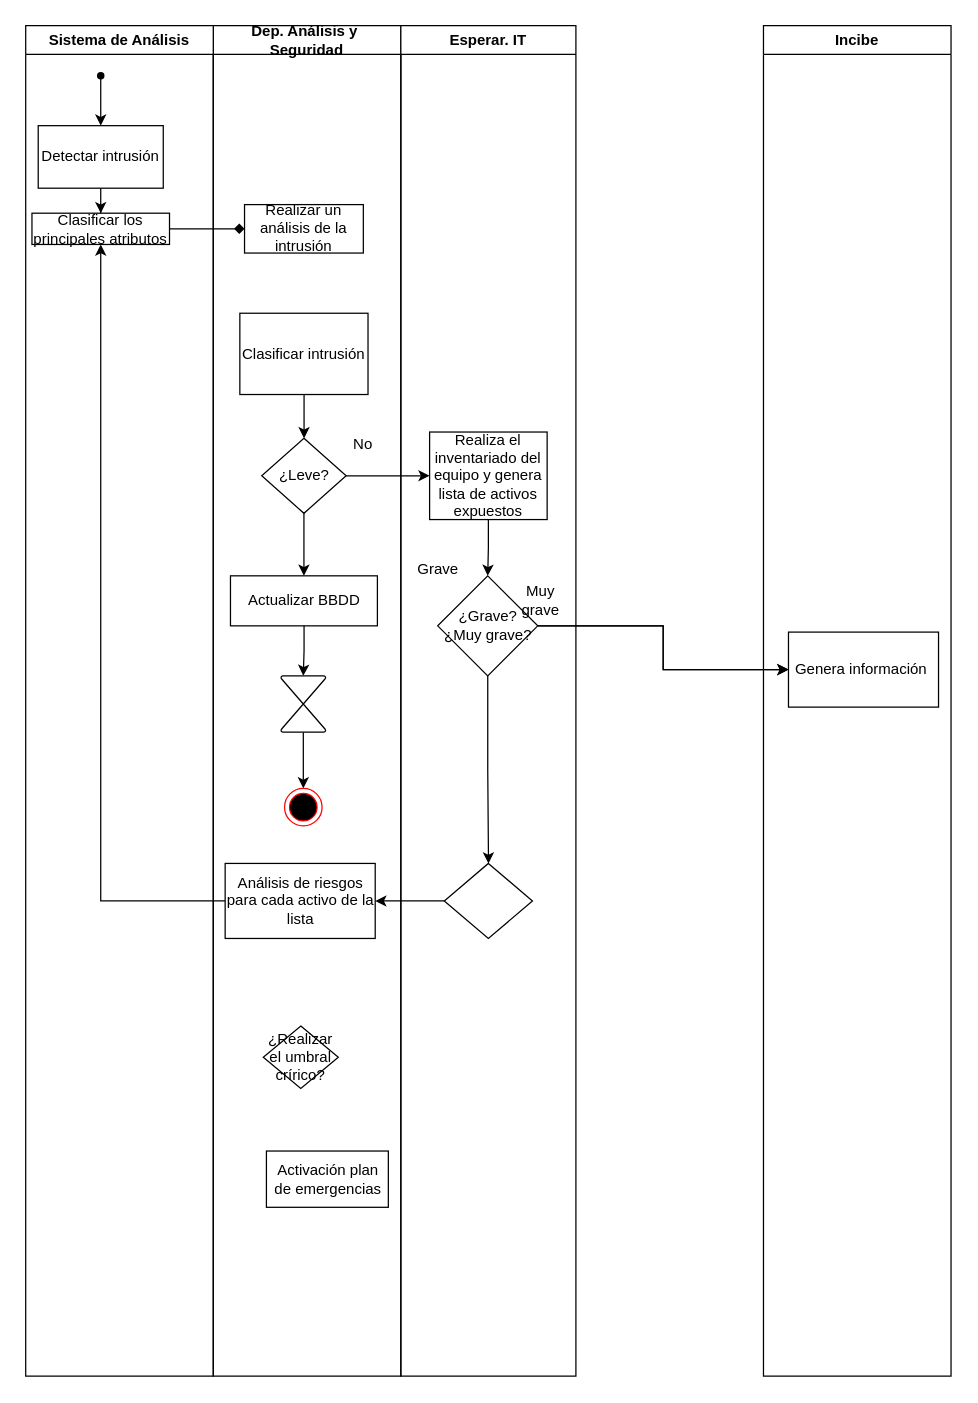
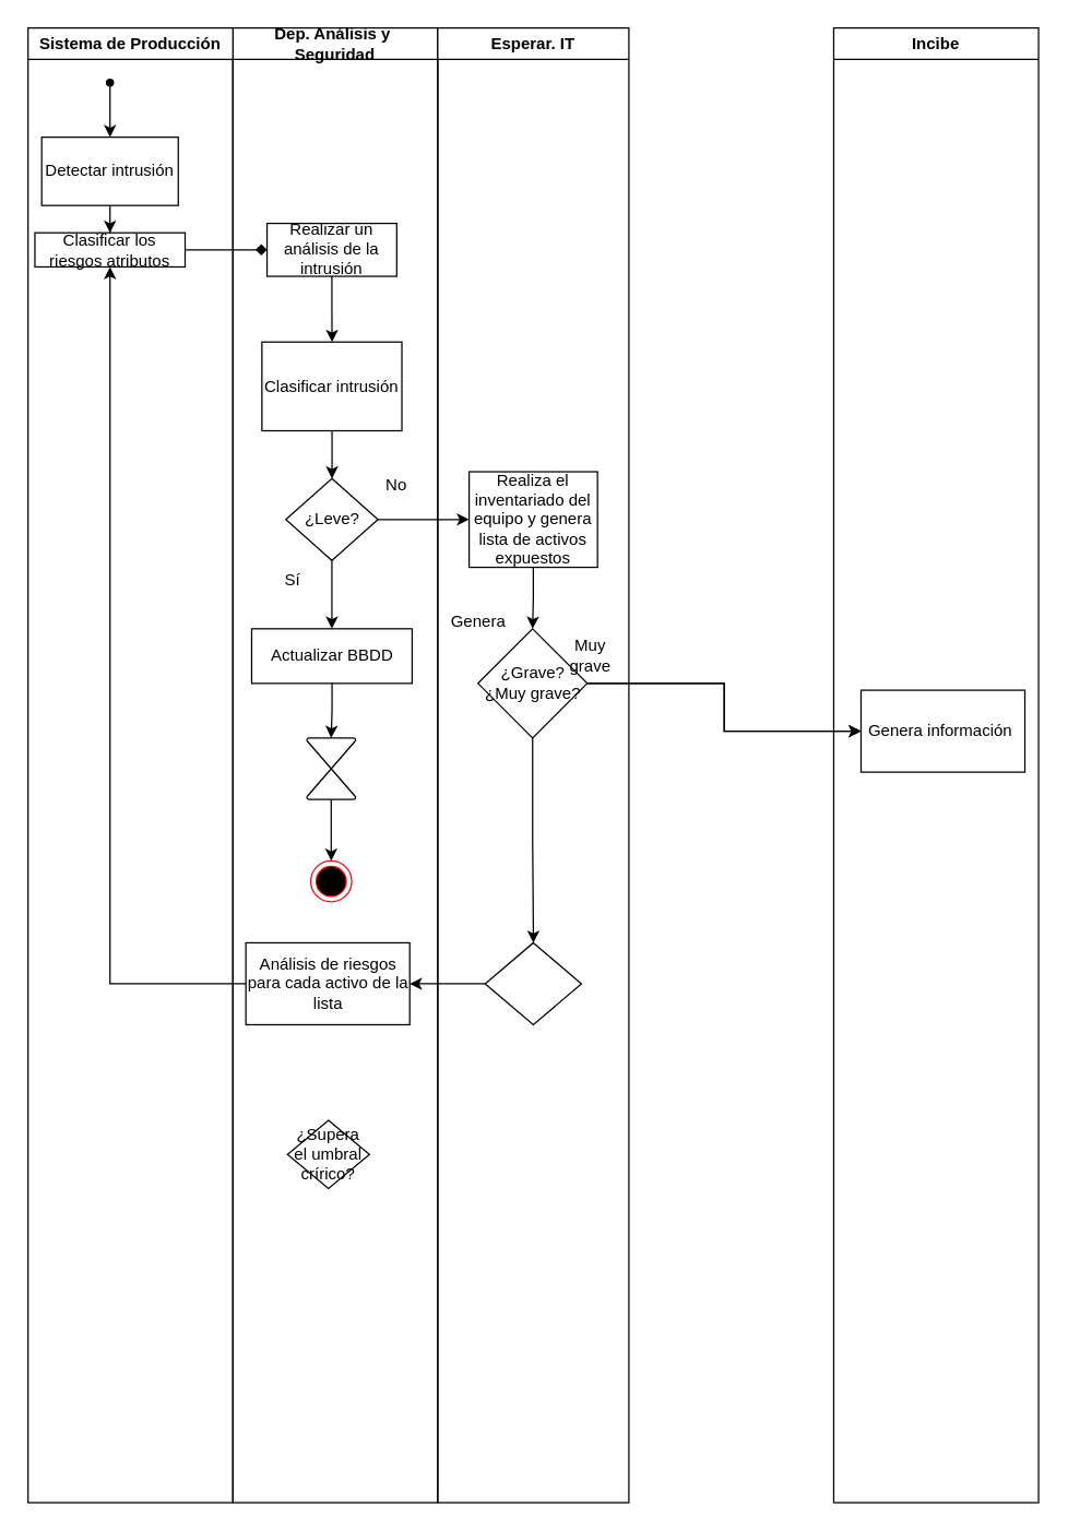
  <mxCell id="0" />
  <mxCell id="1" parent="0" />
  <mxCell id="2" value="Dep. Análisis y&amp;nbsp; Seguridad" style="swimlane;whiteSpace=wrap;html=1;" parent="1" vertex="1"><mxGeometry x="170" y="20" width="150" height="1080" as="geometry" /></mxCell>
+ <mxCell id="3" value="" style="edgeStyle=orthogonalEdgeStyle;rounded=0;orthogonalLoop=1;jettySize=auto;html=1;" parent="2" source="4" target="6" edge="1"><mxGeometry relative="1" as="geometry" /></mxCell>
  <mxCell id="4" value="Realizar un análisis de la intrusión" style="whiteSpace=wrap;html=1;fillColor=none;sketch=0;fillStyle=solid;" parent="2" vertex="1"><mxGeometry x="25" y="143.12" width="95" height="38.75" as="geometry" /></mxCell>
  <mxCell id="5" value="" style="edgeStyle=orthogonalEdgeStyle;rounded=0;orthogonalLoop=1;jettySize=auto;html=1;" parent="2" source="6" target="8" edge="1"><mxGeometry relative="1" as="geometry" /></mxCell>
  <mxCell id="6" value="Clasificar intrusión" style="whiteSpace=wrap;html=1;fillColor=none;sketch=0;fillStyle=solid;" parent="2" vertex="1"><mxGeometry x="21.25" y="230" width="102.5" height="65" as="geometry" /></mxCell>
  <mxCell id="7" value="" style="edgeStyle=orthogonalEdgeStyle;rounded=0;orthogonalLoop=1;jettySize=auto;html=1;" parent="2" source="8" target="10" edge="1"><mxGeometry relative="1" as="geometry" /></mxCell>
  <mxCell id="8" value="" style="rhombus;whiteSpace=wrap;html=1;fillColor=none;sketch=0;fillStyle=solid;" parent="2" vertex="1"><mxGeometry x="38.75" y="330" width="67.5" height="60" as="geometry" /></mxCell>
  <mxCell id="9" value="" style="edgeStyle=orthogonalEdgeStyle;rounded=0;orthogonalLoop=1;jettySize=auto;html=1;" edge="1" parent="2" source="10" target="15"><mxGeometry relative="1" as="geometry" /></mxCell>
  <mxCell id="10" value="Actualizar BBDD" style="whiteSpace=wrap;html=1;fillColor=none;sketch=0;fillStyle=solid;" parent="2" vertex="1"><mxGeometry x="13.75" y="440" width="117.5" height="40" as="geometry" /></mxCell>
  <mxCell id="11" value="¿Leve?" style="text;strokeColor=none;align=center;fillColor=none;html=1;verticalAlign=middle;whiteSpace=wrap;rounded=0;" parent="2" vertex="1"><mxGeometry x="42.5" y="345" width="60" height="30" as="geometry" /></mxCell>
+ <mxCell id="12" value="Sí" style="text;strokeColor=none;align=center;fillColor=none;html=1;verticalAlign=middle;whiteSpace=wrap;rounded=0;" parent="2" vertex="1"><mxGeometry x="13.75" y="390" width="60" height="30" as="geometry" /></mxCell>
  <mxCell id="13" value="No" style="text;strokeColor=none;align=center;fillColor=none;html=1;verticalAlign=middle;whiteSpace=wrap;rounded=0;" parent="2" vertex="1"><mxGeometry x="90" y="320" width="60" height="30" as="geometry" /></mxCell>
  <mxCell id="14" value="" style="edgeStyle=orthogonalEdgeStyle;rounded=0;orthogonalLoop=1;jettySize=auto;html=1;" edge="1" parent="2" source="15" target="16"><mxGeometry relative="1" as="geometry" /></mxCell>
  <mxCell id="15" value="" style="verticalLabelPosition=bottom;verticalAlign=top;html=1;shape=mxgraph.flowchart.collate;" vertex="1" parent="2"><mxGeometry x="54" y="520" width="36" height="45" as="geometry" /></mxCell>
  <mxCell id="16" value="" style="ellipse;html=1;shape=endState;fillColor=#000000;strokeColor=#ff0000;" vertex="1" parent="2"><mxGeometry x="57" y="610" width="30" height="30" as="geometry" /></mxCell>
  <mxCell id="17" value="" style="edgeStyle=orthogonalEdgeStyle;rounded=0;orthogonalLoop=1;jettySize=auto;html=1;" edge="1" parent="2" source="18" target="28"><mxGeometry relative="1" as="geometry" /></mxCell>
  <mxCell id="18" value="Análisis de riesgos para cada activo de la lista" style="whiteSpace=wrap;html=1;fillColor=none;sketch=0;fillStyle=solid;" vertex="1" parent="2"><mxGeometry x="9.5" y="670" width="120" height="60" as="geometry" /></mxCell>
- <mxCell id="19" value="¿Realizar el umbral crírico?" style="rhombus;whiteSpace=wrap;html=1;fillColor=none;sketch=0;fillStyle=solid;" vertex="1" parent="2"><mxGeometry x="40" y="800" width="60" height="50" as="geometry" /></mxCell>
- <mxCell id="20" value="Activación plan de emergencias" style="whiteSpace=wrap;html=1;fillColor=none;sketch=0;fillStyle=solid;" vertex="1" parent="2"><mxGeometry x="42.5" y="900" width="97.5" height="45" as="geometry" /></mxCell>
+ <mxCell id="19" value="¿Supera el umbral crírico?" style="rhombus;whiteSpace=wrap;html=1;fillColor=none;sketch=0;fillStyle=solid;" vertex="1" parent="2"><mxGeometry x="40" y="800" width="60" height="50" as="geometry" /></mxCell>
  <mxCell id="21" value="Incibe" style="swimlane;whiteSpace=wrap;html=1;" parent="1" vertex="1"><mxGeometry x="610" y="20" width="150" height="1080" as="geometry" /></mxCell>
  <mxCell id="22" value="Genera información&amp;nbsp;" style="whiteSpace=wrap;html=1;fillColor=none;sketch=0;fillStyle=solid;" parent="21" vertex="1"><mxGeometry x="20" y="485" width="120" height="60" as="geometry" /></mxCell>
- <mxCell id="23" value="Sistema de Análisis" style="swimlane;whiteSpace=wrap;html=1;" parent="1" vertex="1"><mxGeometry x="20" y="20" width="150" height="1080" as="geometry" /></mxCell>
+ <mxCell id="23" value="Sistema de Producción" style="swimlane;whiteSpace=wrap;html=1;" parent="1" vertex="1"><mxGeometry x="20" y="20" width="150" height="1080" as="geometry" /></mxCell>
  <mxCell id="24" value="" style="edgeStyle=orthogonalEdgeStyle;rounded=0;orthogonalLoop=1;jettySize=auto;html=1;" parent="23" source="25" target="27" edge="1"><mxGeometry relative="1" as="geometry" /></mxCell>
  <mxCell id="25" value="" style="shape=waypoint;sketch=0;fillStyle=solid;size=6;pointerEvents=1;points=[];fillColor=none;resizable=0;rotatable=0;perimeter=centerPerimeter;snapToPoint=1;" parent="23" vertex="1"><mxGeometry x="50" y="30" width="20" height="20" as="geometry" /></mxCell>
  <mxCell id="26" value="" style="edgeStyle=orthogonalEdgeStyle;rounded=0;orthogonalLoop=1;jettySize=auto;html=1;" parent="23" source="27" target="28" edge="1"><mxGeometry relative="1" as="geometry" /></mxCell>
  <mxCell id="27" value="Detectar intrusión" style="whiteSpace=wrap;html=1;fillColor=none;sketch=0;fillStyle=solid;" parent="23" vertex="1"><mxGeometry x="10" y="80" width="100" height="50" as="geometry" /></mxCell>
- <mxCell id="28" value="Clasificar los principales atributos" style="whiteSpace=wrap;html=1;fillColor=none;sketch=0;fillStyle=solid;" parent="23" vertex="1"><mxGeometry x="5" y="150" width="110" height="25" as="geometry" /></mxCell>
+ <mxCell id="28" value="Clasificar los riesgos atributos" style="whiteSpace=wrap;html=1;fillColor=none;sketch=0;fillStyle=solid;" parent="23" vertex="1"><mxGeometry x="5" y="150" width="110" height="25" as="geometry" /></mxCell>
  <mxCell id="29" value="" style="edgeStyle=orthogonalEdgeStyle;rounded=0;orthogonalLoop=1;jettySize=auto;html=1;endArrow=diamond;" parent="1" source="28" target="4" edge="1"><mxGeometry relative="1" as="geometry" /></mxCell>
  <mxCell id="30" value="Esperar. IT" style="swimlane;whiteSpace=wrap;html=1;startSize=23;" parent="1" vertex="1"><mxGeometry x="320" y="20" width="140" height="1080" as="geometry" /></mxCell>
  <mxCell id="31" value="" style="edgeStyle=orthogonalEdgeStyle;rounded=0;orthogonalLoop=1;jettySize=auto;html=1;entryX=0.5;entryY=0;entryDx=0;entryDy=0;" parent="30" source="32" target="34" edge="1"><mxGeometry relative="1" as="geometry"><mxPoint x="69.5" y="450" as="targetPoint" /></mxGeometry></mxCell>
  <mxCell id="32" value="Realiza el inventariado del equipo y genera lista de activos expuestos" style="whiteSpace=wrap;html=1;fillColor=none;sketch=0;fillStyle=solid;" parent="30" vertex="1"><mxGeometry x="23" y="325" width="94" height="70" as="geometry" /></mxCell>
  <mxCell id="33" value="" style="edgeStyle=orthogonalEdgeStyle;rounded=0;orthogonalLoop=1;jettySize=auto;html=1;" edge="1" parent="30" source="34" target="37"><mxGeometry relative="1" as="geometry" /></mxCell>
  <mxCell id="34" value="¿Grave?&lt;br&gt;¿Muy grave?" style="rhombus;whiteSpace=wrap;html=1;fillColor=none;sketch=0;fillStyle=solid;" parent="30" vertex="1"><mxGeometry x="29.5" y="440" width="80" height="80" as="geometry" /></mxCell>
- <mxCell id="35" value="Grave" style="text;strokeColor=none;align=center;fillColor=none;html=1;verticalAlign=middle;whiteSpace=wrap;rounded=0;" parent="30" vertex="1"><mxGeometry y="420" width="60" height="30" as="geometry" /></mxCell>
+ <mxCell id="35" value="Genera" style="text;strokeColor=none;align=center;fillColor=none;html=1;verticalAlign=middle;whiteSpace=wrap;rounded=0;" parent="30" vertex="1"><mxGeometry y="420" width="60" height="30" as="geometry" /></mxCell>
  <mxCell id="36" value="Muy grave" style="text;strokeColor=none;align=center;fillColor=none;html=1;verticalAlign=middle;whiteSpace=wrap;rounded=0;" parent="30" vertex="1"><mxGeometry x="94" y="450" width="36" height="20" as="geometry" /></mxCell>
  <mxCell id="37" value="" style="rhombus;whiteSpace=wrap;html=1;fillColor=none;sketch=0;fillStyle=solid;" vertex="1" parent="30"><mxGeometry x="34.75" y="670" width="70.5" height="60" as="geometry" /></mxCell>
  <mxCell id="38" value="" style="edgeStyle=orthogonalEdgeStyle;rounded=0;orthogonalLoop=1;jettySize=auto;html=1;" parent="1" source="8" target="32" edge="1"><mxGeometry relative="1" as="geometry" /></mxCell>
  <mxCell id="39" value="" style="edgeStyle=orthogonalEdgeStyle;rounded=0;orthogonalLoop=1;jettySize=auto;html=1;" parent="1" source="34" target="22" edge="1"><mxGeometry relative="1" as="geometry" /></mxCell>
  <mxCell id="40" value="" style="edgeStyle=orthogonalEdgeStyle;rounded=0;orthogonalLoop=1;jettySize=auto;html=1;" parent="1" source="34" target="22" edge="1"><mxGeometry relative="1" as="geometry" /></mxCell>
  <mxCell id="41" value="" style="edgeStyle=orthogonalEdgeStyle;rounded=0;orthogonalLoop=1;jettySize=auto;html=1;" edge="1" parent="1" source="37" target="18"><mxGeometry relative="1" as="geometry" /></mxCell>
